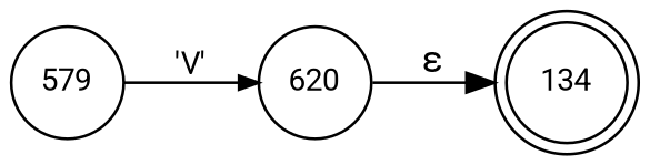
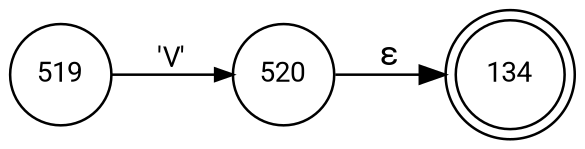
  digraph {
    fontname=Roboto
    rankdir=LR
    node [fixedsize=true fontname=Roboto fontsize=11 shape=circle peripheries=1]
    edge [fontname=Roboto]
    n1 [label=134 shape=doublecircle width=.6 peripheries=""]
-   n2 [label=579 width=.55]
-   n3 [label=620 width=.55]
+   n2 [label=519 width=.55]
+   n3 [label=520 width=.55]
    n2 -> n3 [arrowhead=normal arrowsize=.7 fontsize=11 label="'V'"]
    n3 -> n1 [label="&epsilon;"]
  }
